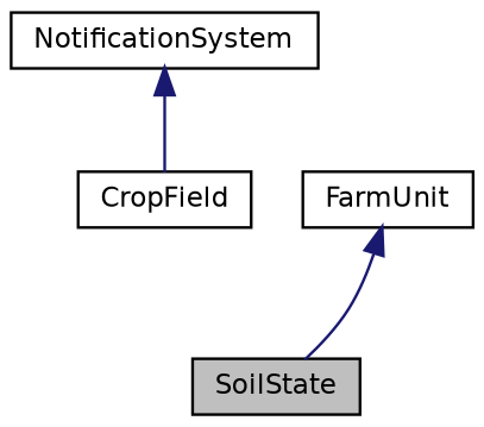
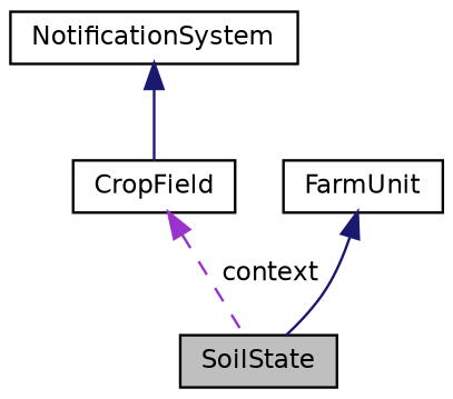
  digraph {
    node [color=black fillcolor=white fontname=Helvetica fontsize=10 shape=record style=filled]
    edge [color=midnightblue dir=back fontname=Helvetica fontsize=10 labelfontname=Helvetica labelfontsize=10 style=solid]
    n1 [fillcolor=grey75 fontcolor=black height=0.2 label=SoilState width=0.4]
    n2 [height=0.2 label=CropField width=0.4]
    n3 [height=0.2 label=FarmUnit width=0.4]
    n4 [height=0.2 label=NotificationSystem width=0.4]
+   n2 -> n1 [color=darkorchid3 label=" context" style=dashed]
    n3 -> n1
    n4 -> n2
  }
